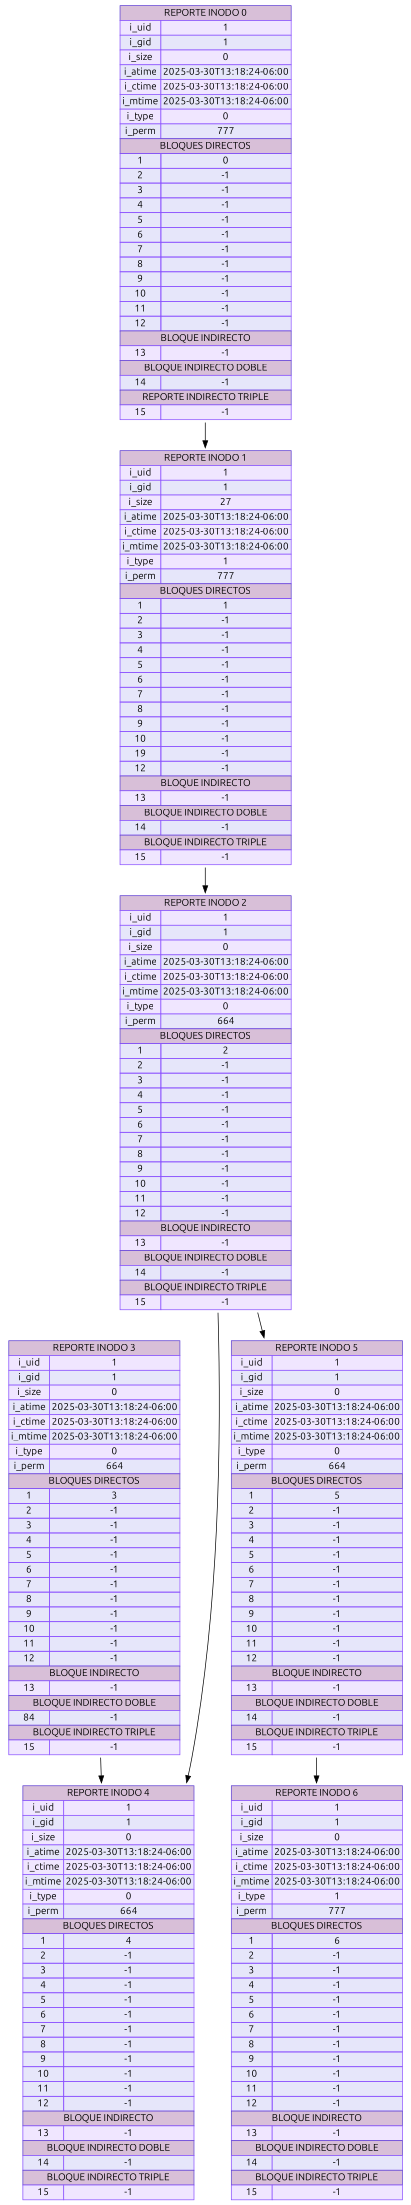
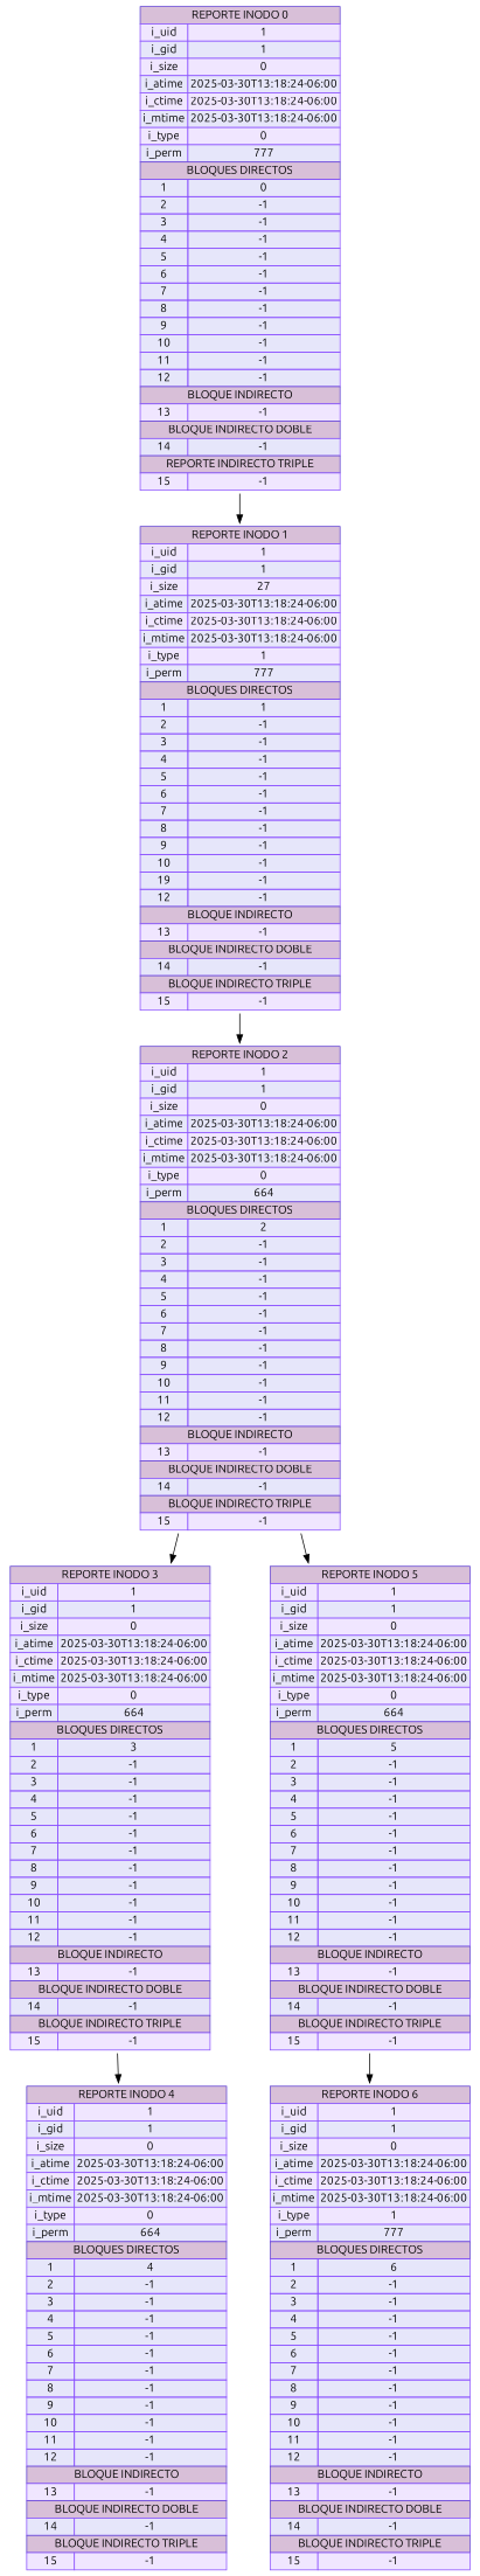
  digraph {
    fontname=Ubuntu
    node [fontname=Ubuntu shape=plaintext]
    edge [fontname=Ubuntu]
    n1 [label=<             <table border="0" cellborder="1" cellspacing="0" bgcolor="#E6E6FA" color="#8A4FFF">                 <tr><td colspan="2" bgcolor="#D8BFD8" color="#5D3FD3"> REPORTE INODO 0 </td></tr>                 <tr><td bgcolor="#F0E6FF">i_uid</td><td bgcolor="#F0E6FF">1</td></tr>                 <tr><td bgcolor="#E6E6FA">i_gid</td><td bgcolor="#E6E6FA">1</td></tr>                 <tr><td bgcolor="#F0E6FF">i_size</td><td bgcolor="#F0E6FF">0</td></tr>                 <tr><td bgcolor="#E6E6FA">i_atime</td><td bgcolor="#E6E6FA">2025-03-30T13:18:24-06:00</td></tr>                 <tr><td bgcolor="#F0E6FF">i_ctime</td><td bgcolor="#F0E6FF">2025-03-30T13:18:24-06:00</td></tr>                 <tr><td bgcolor="#E6E6FA">i_mtime</td><td bgcolor="#E6E6FA">2025-03-30T13:18:24-06:00</td></tr>                 <tr><td bgcolor="#F0E6FF">i_type</td><td bgcolor="#F0E6FF">0</td></tr>                 <tr><td bgcolor="#E6E6FA">i_perm</td><td bgcolor="#E6E6FA">777</td></tr>                 <tr><td colspan="2" bgcolor="#D8BFD8" color="#5D3FD3">BLOQUES DIRECTOS</td></tr>             <tr><td>1</td><td>0</td></tr><tr><td>2</td><td>-1</td></tr><tr><td>3</td><td>-1</td></tr><tr><td>4</td><td>-1</td></tr><tr><td>5</td><td>-1</td></tr><tr><td>6</td><td>-1</td></tr><tr><td>7</td><td>-1</td></tr><tr><td>8</td><td>-1</td></tr><tr><td>9</td><td>-1</td></tr><tr><td>10</td><td>-1</td></tr><tr><td>11</td><td>-1</td></tr><tr><td>12</td><td>-1</td></tr>                 <tr><td colspan="2" bgcolor="#D8BFD8" color="#5D3FD3">BLOQUE INDIRECTO</td></tr>                 <tr><td bgcolor="#F0E6FF">13</td><td bgcolor="#F0E6FF">-1</td></tr>                 <tr><td colspan="2" bgcolor="#D8BFD8" color="#5D3FD3">BLOQUE INDIRECTO DOBLE</td></tr>                 <tr><td bgcolor="#E6E6FA">14</td><td bgcolor="#E6E6FA">-1</td></tr>                 <tr><td colspan="2" bgcolor="#D8BFD8" color="#5D3FD3">REPORTE INDIRECTO TRIPLE</td></tr>                 <tr><td bgcolor="#F0E6FF">15</td><td bgcolor="#F0E6FF">-1</td></tr>             </table>>]
    n2 [label=<             <table border="0" cellborder="1" cellspacing="0" bgcolor="#E6E6FA" color="#8A4FFF">                 <tr><td colspan="2" bgcolor="#D8BFD8" color="#5D3FD3"> REPORTE INODO 1 </td></tr>                 <tr><td bgcolor="#F0E6FF">i_uid</td><td bgcolor="#F0E6FF">1</td></tr>                 <tr><td bgcolor="#E6E6FA">i_gid</td><td bgcolor="#E6E6FA">1</td></tr>                 <tr><td bgcolor="#F0E6FF">i_size</td><td bgcolor="#F0E6FF">27</td></tr>                 <tr><td bgcolor="#E6E6FA">i_atime</td><td bgcolor="#E6E6FA">2025-03-30T13:18:24-06:00</td></tr>                 <tr><td bgcolor="#F0E6FF">i_ctime</td><td bgcolor="#F0E6FF">2025-03-30T13:18:24-06:00</td></tr>                 <tr><td bgcolor="#E6E6FA">i_mtime</td><td bgcolor="#E6E6FA">2025-03-30T13:18:24-06:00</td></tr>                 <tr><td bgcolor="#F0E6FF">i_type</td><td bgcolor="#F0E6FF">1</td></tr>                 <tr><td bgcolor="#E6E6FA">i_perm</td><td bgcolor="#E6E6FA">777</td></tr>                 <tr><td colspan="2" bgcolor="#D8BFD8" color="#5D3FD3">BLOQUES DIRECTOS</td></tr>             <tr><td>1</td><td>1</td></tr><tr><td>2</td><td>-1</td></tr><tr><td>3</td><td>-1</td></tr><tr><td>4</td><td>-1</td></tr><tr><td>5</td><td>-1</td></tr><tr><td>6</td><td>-1</td></tr><tr><td>7</td><td>-1</td></tr><tr><td>8</td><td>-1</td></tr><tr><td>9</td><td>-1</td></tr><tr><td>10</td><td>-1</td></tr><tr><td>19</td><td>-1</td></tr><tr><td>12</td><td>-1</td></tr>                 <tr><td colspan="2" bgcolor="#D8BFD8" color="#5D3FD3">BLOQUE INDIRECTO</td></tr>                 <tr><td bgcolor="#F0E6FF">13</td><td bgcolor="#F0E6FF">-1</td></tr>                 <tr><td colspan="2" bgcolor="#D8BFD8" color="#5D3FD3">BLOQUE INDIRECTO DOBLE</td></tr>                 <tr><td bgcolor="#E6E6FA">14</td><td bgcolor="#E6E6FA">-1</td></tr>                 <tr><td colspan="2" bgcolor="#D8BFD8" color="#5D3FD3">BLOQUE INDIRECTO TRIPLE</td></tr>                 <tr><td bgcolor="#F0E6FF">15</td><td bgcolor="#F0E6FF">-1</td></tr>             </table>>]
    n3 [label=<             <table border="0" cellborder="1" cellspacing="0" bgcolor="#E6E6FA" color="#8A4FFF">                 <tr><td colspan="2" bgcolor="#D8BFD8" color="#5D3FD3"> REPORTE INODO 2 </td></tr>                 <tr><td bgcolor="#F0E6FF">i_uid</td><td bgcolor="#F0E6FF">1</td></tr>                 <tr><td bgcolor="#E6E6FA">i_gid</td><td bgcolor="#E6E6FA">1</td></tr>                 <tr><td bgcolor="#F0E6FF">i_size</td><td bgcolor="#F0E6FF">0</td></tr>                 <tr><td bgcolor="#E6E6FA">i_atime</td><td bgcolor="#E6E6FA">2025-03-30T13:18:24-06:00</td></tr>                 <tr><td bgcolor="#F0E6FF">i_ctime</td><td bgcolor="#F0E6FF">2025-03-30T13:18:24-06:00</td></tr>                 <tr><td bgcolor="#E6E6FA">i_mtime</td><td bgcolor="#E6E6FA">2025-03-30T13:18:24-06:00</td></tr>                 <tr><td bgcolor="#F0E6FF">i_type</td><td bgcolor="#F0E6FF">0</td></tr>                 <tr><td bgcolor="#E6E6FA">i_perm</td><td bgcolor="#E6E6FA">664</td></tr>                 <tr><td colspan="2" bgcolor="#D8BFD8" color="#5D3FD3">BLOQUES DIRECTOS</td></tr>             <tr><td>1</td><td>2</td></tr><tr><td>2</td><td>-1</td></tr><tr><td>3</td><td>-1</td></tr><tr><td>4</td><td>-1</td></tr><tr><td>5</td><td>-1</td></tr><tr><td>6</td><td>-1</td></tr><tr><td>7</td><td>-1</td></tr><tr><td>8</td><td>-1</td></tr><tr><td>9</td><td>-1</td></tr><tr><td>10</td><td>-1</td></tr><tr><td>11</td><td>-1</td></tr><tr><td>12</td><td>-1</td></tr>                 <tr><td colspan="2" bgcolor="#D8BFD8" color="#5D3FD3">BLOQUE INDIRECTO</td></tr>                 <tr><td bgcolor="#F0E6FF">13</td><td bgcolor="#F0E6FF">-1</td></tr>                 <tr><td colspan="2" bgcolor="#D8BFD8" color="#5D3FD3">BLOQUE INDIRECTO DOBLE</td></tr>                 <tr><td bgcolor="#E6E6FA">14</td><td bgcolor="#E6E6FA">-1</td></tr>                 <tr><td colspan="2" bgcolor="#D8BFD8" color="#5D3FD3">BLOQUE INDIRECTO TRIPLE</td></tr>                 <tr><td bgcolor="#F0E6FF">15</td><td bgcolor="#F0E6FF">-1</td></tr>             </table>>]
-   n4 [label=<             <table border="0" cellborder="1" cellspacing="0" bgcolor="#E6E6FA" color="#8A4FFF">                 <tr><td colspan="2" bgcolor="#D8BFD8" color="#5D3FD3"> REPORTE INODO 3 </td></tr>                 <tr><td bgcolor="#F0E6FF">i_uid</td><td bgcolor="#F0E6FF">1</td></tr>                 <tr><td bgcolor="#E6E6FA">i_gid</td><td bgcolor="#E6E6FA">1</td></tr>                 <tr><td bgcolor="#F0E6FF">i_size</td><td bgcolor="#F0E6FF">0</td></tr>                 <tr><td bgcolor="#E6E6FA">i_atime</td><td bgcolor="#E6E6FA">2025-03-30T13:18:24-06:00</td></tr>                 <tr><td bgcolor="#F0E6FF">i_ctime</td><td bgcolor="#F0E6FF">2025-03-30T13:18:24-06:00</td></tr>                 <tr><td bgcolor="#E6E6FA">i_mtime</td><td bgcolor="#E6E6FA">2025-03-30T13:18:24-06:00</td></tr>                 <tr><td bgcolor="#F0E6FF">i_type</td><td bgcolor="#F0E6FF">0</td></tr>                 <tr><td bgcolor="#E6E6FA">i_perm</td><td bgcolor="#E6E6FA">664</td></tr>                 <tr><td colspan="2" bgcolor="#D8BFD8" color="#5D3FD3">BLOQUES DIRECTOS</td></tr>             <tr><td>1</td><td>3</td></tr><tr><td>2</td><td>-1</td></tr><tr><td>3</td><td>-1</td></tr><tr><td>4</td><td>-1</td></tr><tr><td>5</td><td>-1</td></tr><tr><td>6</td><td>-1</td></tr><tr><td>7</td><td>-1</td></tr><tr><td>8</td><td>-1</td></tr><tr><td>9</td><td>-1</td></tr><tr><td>10</td><td>-1</td></tr><tr><td>11</td><td>-1</td></tr><tr><td>12</td><td>-1</td></tr>                 <tr><td colspan="2" bgcolor="#D8BFD8" color="#5D3FD3">BLOQUE INDIRECTO</td></tr>                 <tr><td bgcolor="#F0E6FF">13</td><td bgcolor="#F0E6FF">-1</td></tr>                 <tr><td colspan="2" bgcolor="#D8BFD8" color="#5D3FD3">BLOQUE INDIRECTO DOBLE</td></tr>                 <tr><td bgcolor="#E6E6FA">84</td><td bgcolor="#E6E6FA">-1</td></tr>                 <tr><td colspan="2" bgcolor="#D8BFD8" color="#5D3FD3">BLOQUE INDIRECTO TRIPLE</td></tr>                 <tr><td bgcolor="#F0E6FF">15</td><td bgcolor="#F0E6FF">-1</td></tr>             </table>>]
+   n4 [label=<             <table border="0" cellborder="1" cellspacing="0" bgcolor="#E6E6FA" color="#8A4FFF">                 <tr><td colspan="2" bgcolor="#D8BFD8" color="#5D3FD3"> REPORTE INODO 3 </td></tr>                 <tr><td bgcolor="#F0E6FF">i_uid</td><td bgcolor="#F0E6FF">1</td></tr>                 <tr><td bgcolor="#E6E6FA">i_gid</td><td bgcolor="#E6E6FA">1</td></tr>                 <tr><td bgcolor="#F0E6FF">i_size</td><td bgcolor="#F0E6FF">0</td></tr>                 <tr><td bgcolor="#E6E6FA">i_atime</td><td bgcolor="#E6E6FA">2025-03-30T13:18:24-06:00</td></tr>                 <tr><td bgcolor="#F0E6FF">i_ctime</td><td bgcolor="#F0E6FF">2025-03-30T13:18:24-06:00</td></tr>                 <tr><td bgcolor="#E6E6FA">i_mtime</td><td bgcolor="#E6E6FA">2025-03-30T13:18:24-06:00</td></tr>                 <tr><td bgcolor="#F0E6FF">i_type</td><td bgcolor="#F0E6FF">0</td></tr>                 <tr><td bgcolor="#E6E6FA">i_perm</td><td bgcolor="#E6E6FA">664</td></tr>                 <tr><td colspan="2" bgcolor="#D8BFD8" color="#5D3FD3">BLOQUES DIRECTOS</td></tr>             <tr><td>1</td><td>3</td></tr><tr><td>2</td><td>-1</td></tr><tr><td>3</td><td>-1</td></tr><tr><td>4</td><td>-1</td></tr><tr><td>5</td><td>-1</td></tr><tr><td>6</td><td>-1</td></tr><tr><td>7</td><td>-1</td></tr><tr><td>8</td><td>-1</td></tr><tr><td>9</td><td>-1</td></tr><tr><td>10</td><td>-1</td></tr><tr><td>11</td><td>-1</td></tr><tr><td>12</td><td>-1</td></tr>                 <tr><td colspan="2" bgcolor="#D8BFD8" color="#5D3FD3">BLOQUE INDIRECTO</td></tr>                 <tr><td bgcolor="#F0E6FF">13</td><td bgcolor="#F0E6FF">-1</td></tr>                 <tr><td colspan="2" bgcolor="#D8BFD8" color="#5D3FD3">BLOQUE INDIRECTO DOBLE</td></tr>                 <tr><td bgcolor="#E6E6FA">14</td><td bgcolor="#E6E6FA">-1</td></tr>                 <tr><td colspan="2" bgcolor="#D8BFD8" color="#5D3FD3">BLOQUE INDIRECTO TRIPLE</td></tr>                 <tr><td bgcolor="#F0E6FF">15</td><td bgcolor="#F0E6FF">-1</td></tr>             </table>>]
    n5 [label=<             <table border="0" cellborder="1" cellspacing="0" bgcolor="#E6E6FA" color="#8A4FFF">                 <tr><td colspan="2" bgcolor="#D8BFD8" color="#5D3FD3"> REPORTE INODO 5 </td></tr>                 <tr><td bgcolor="#F0E6FF">i_uid</td><td bgcolor="#F0E6FF">1</td></tr>                 <tr><td bgcolor="#E6E6FA">i_gid</td><td bgcolor="#E6E6FA">1</td></tr>                 <tr><td bgcolor="#F0E6FF">i_size</td><td bgcolor="#F0E6FF">0</td></tr>                 <tr><td bgcolor="#E6E6FA">i_atime</td><td bgcolor="#E6E6FA">2025-03-30T13:18:24-06:00</td></tr>                 <tr><td bgcolor="#F0E6FF">i_ctime</td><td bgcolor="#F0E6FF">2025-03-30T13:18:24-06:00</td></tr>                 <tr><td bgcolor="#E6E6FA">i_mtime</td><td bgcolor="#E6E6FA">2025-03-30T13:18:24-06:00</td></tr>                 <tr><td bgcolor="#F0E6FF">i_type</td><td bgcolor="#F0E6FF">0</td></tr>                 <tr><td bgcolor="#E6E6FA">i_perm</td><td bgcolor="#E6E6FA">664</td></tr>                 <tr><td colspan="2" bgcolor="#D8BFD8" color="#5D3FD3">BLOQUES DIRECTOS</td></tr>             <tr><td>1</td><td>5</td></tr><tr><td>2</td><td>-1</td></tr><tr><td>3</td><td>-1</td></tr><tr><td>4</td><td>-1</td></tr><tr><td>5</td><td>-1</td></tr><tr><td>6</td><td>-1</td></tr><tr><td>7</td><td>-1</td></tr><tr><td>8</td><td>-1</td></tr><tr><td>9</td><td>-1</td></tr><tr><td>10</td><td>-1</td></tr><tr><td>11</td><td>-1</td></tr><tr><td>12</td><td>-1</td></tr>                 <tr><td colspan="2" bgcolor="#D8BFD8" color="#5D3FD3">BLOQUE INDIRECTO</td></tr>                 <tr><td bgcolor="#F0E6FF">13</td><td bgcolor="#F0E6FF">-1</td></tr>                 <tr><td colspan="2" bgcolor="#D8BFD8" color="#5D3FD3">BLOQUE INDIRECTO DOBLE</td></tr>                 <tr><td bgcolor="#E6E6FA">14</td><td bgcolor="#E6E6FA">-1</td></tr>                 <tr><td colspan="2" bgcolor="#D8BFD8" color="#5D3FD3">BLOQUE INDIRECTO TRIPLE</td></tr>                 <tr><td bgcolor="#F0E6FF">15</td><td bgcolor="#F0E6FF">-1</td></tr>             </table>>]
    n6 [label=<             <table border="0" cellborder="1" cellspacing="0" bgcolor="#E6E6FA" color="#8A4FFF">                 <tr><td colspan="2" bgcolor="#D8BFD8" color="#5D3FD3"> REPORTE INODO 4 </td></tr>                 <tr><td bgcolor="#F0E6FF">i_uid</td><td bgcolor="#F0E6FF">1</td></tr>                 <tr><td bgcolor="#E6E6FA">i_gid</td><td bgcolor="#E6E6FA">1</td></tr>                 <tr><td bgcolor="#F0E6FF">i_size</td><td bgcolor="#F0E6FF">0</td></tr>                 <tr><td bgcolor="#E6E6FA">i_atime</td><td bgcolor="#E6E6FA">2025-03-30T13:18:24-06:00</td></tr>                 <tr><td bgcolor="#F0E6FF">i_ctime</td><td bgcolor="#F0E6FF">2025-03-30T13:18:24-06:00</td></tr>                 <tr><td bgcolor="#E6E6FA">i_mtime</td><td bgcolor="#E6E6FA">2025-03-30T13:18:24-06:00</td></tr>                 <tr><td bgcolor="#F0E6FF">i_type</td><td bgcolor="#F0E6FF">0</td></tr>                 <tr><td bgcolor="#E6E6FA">i_perm</td><td bgcolor="#E6E6FA">664</td></tr>                 <tr><td colspan="2" bgcolor="#D8BFD8" color="#5D3FD3">BLOQUES DIRECTOS</td></tr>             <tr><td>1</td><td>4</td></tr><tr><td>2</td><td>-1</td></tr><tr><td>3</td><td>-1</td></tr><tr><td>4</td><td>-1</td></tr><tr><td>5</td><td>-1</td></tr><tr><td>6</td><td>-1</td></tr><tr><td>7</td><td>-1</td></tr><tr><td>8</td><td>-1</td></tr><tr><td>9</td><td>-1</td></tr><tr><td>10</td><td>-1</td></tr><tr><td>11</td><td>-1</td></tr><tr><td>12</td><td>-1</td></tr>                 <tr><td colspan="2" bgcolor="#D8BFD8" color="#5D3FD3">BLOQUE INDIRECTO</td></tr>                 <tr><td bgcolor="#F0E6FF">13</td><td bgcolor="#F0E6FF">-1</td></tr>                 <tr><td colspan="2" bgcolor="#D8BFD8" color="#5D3FD3">BLOQUE INDIRECTO DOBLE</td></tr>                 <tr><td bgcolor="#E6E6FA">14</td><td bgcolor="#E6E6FA">-1</td></tr>                 <tr><td colspan="2" bgcolor="#D8BFD8" color="#5D3FD3">BLOQUE INDIRECTO TRIPLE</td></tr>                 <tr><td bgcolor="#F0E6FF">15</td><td bgcolor="#F0E6FF">-1</td></tr>             </table>>]
    n7 [label=<             <table border="0" cellborder="1" cellspacing="0" bgcolor="#E6E6FA" color="#8A4FFF">                 <tr><td colspan="2" bgcolor="#D8BFD8" color="#5D3FD3"> REPORTE INODO 6 </td></tr>                 <tr><td bgcolor="#F0E6FF">i_uid</td><td bgcolor="#F0E6FF">1</td></tr>                 <tr><td bgcolor="#E6E6FA">i_gid</td><td bgcolor="#E6E6FA">1</td></tr>                 <tr><td bgcolor="#F0E6FF">i_size</td><td bgcolor="#F0E6FF">0</td></tr>                 <tr><td bgcolor="#E6E6FA">i_atime</td><td bgcolor="#E6E6FA">2025-03-30T13:18:24-06:00</td></tr>                 <tr><td bgcolor="#F0E6FF">i_ctime</td><td bgcolor="#F0E6FF">2025-03-30T13:18:24-06:00</td></tr>                 <tr><td bgcolor="#E6E6FA">i_mtime</td><td bgcolor="#E6E6FA">2025-03-30T13:18:24-06:00</td></tr>                 <tr><td bgcolor="#F0E6FF">i_type</td><td bgcolor="#F0E6FF">1</td></tr>                 <tr><td bgcolor="#E6E6FA">i_perm</td><td bgcolor="#E6E6FA">777</td></tr>                 <tr><td colspan="2" bgcolor="#D8BFD8" color="#5D3FD3">BLOQUES DIRECTOS</td></tr>             <tr><td>1</td><td>6</td></tr><tr><td>2</td><td>-1</td></tr><tr><td>3</td><td>-1</td></tr><tr><td>4</td><td>-1</td></tr><tr><td>5</td><td>-1</td></tr><tr><td>6</td><td>-1</td></tr><tr><td>7</td><td>-1</td></tr><tr><td>8</td><td>-1</td></tr><tr><td>9</td><td>-1</td></tr><tr><td>10</td><td>-1</td></tr><tr><td>11</td><td>-1</td></tr><tr><td>12</td><td>-1</td></tr>                 <tr><td colspan="2" bgcolor="#D8BFD8" color="#5D3FD3">BLOQUE INDIRECTO</td></tr>                 <tr><td bgcolor="#F0E6FF">13</td><td bgcolor="#F0E6FF">-1</td></tr>                 <tr><td colspan="2" bgcolor="#D8BFD8" color="#5D3FD3">BLOQUE INDIRECTO DOBLE</td></tr>                 <tr><td bgcolor="#E6E6FA">14</td><td bgcolor="#E6E6FA">-1</td></tr>                 <tr><td colspan="2" bgcolor="#D8BFD8" color="#5D3FD3">BLOQUE INDIRECTO TRIPLE</td></tr>                 <tr><td bgcolor="#F0E6FF">15</td><td bgcolor="#F0E6FF">-1</td></tr>             </table>>]
    n1 -> n2
    n2 -> n3
-   n3 -> n6
+   n3 -> n4
    n3 -> n5
    n4 -> n6
    n5 -> n7
  }
